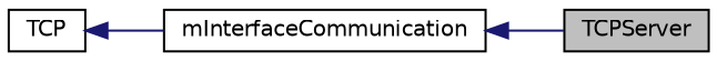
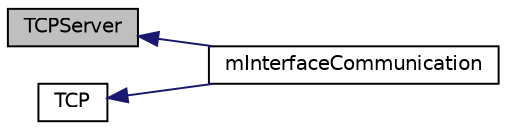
  digraph {
    rankdir=LR
    node [color=black fillcolor=white fontname=Helvetica fontsize=10 shape=record style=filled]
    edge [color=midnightblue dir=back fontname=Helvetica fontsize=10 labelfontname=Helvetica labelfontsize=10 style=solid]
    n1 [fillcolor=grey75 fontcolor=black height=0.2 label=TCPServer width=0.4]
    n2 [height=0.2 label=mInterfaceCommunication width=0.4]
    n3 [height=0.2 label=TCP width=0.4]
-   n2 -> n1
+   n1 -> n2
    n3 -> n2
  }
